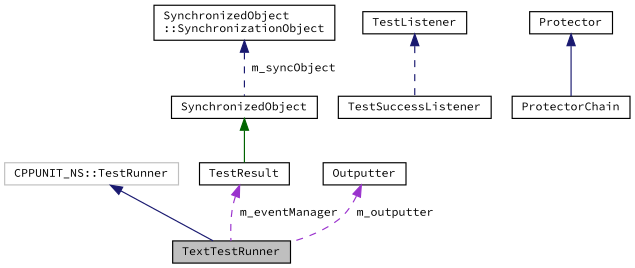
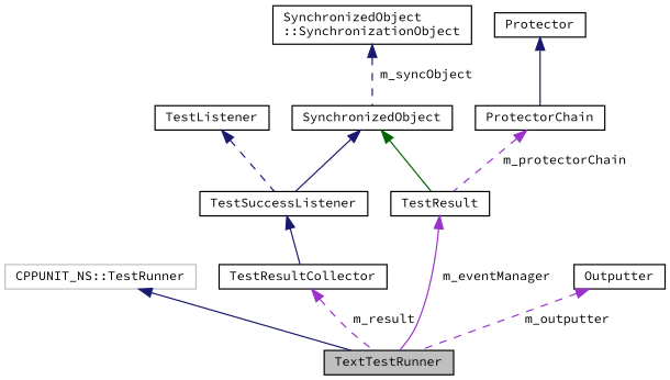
  digraph {
    fontname="Source Code Pro"
    node [color=black fillcolor=white fontname="Source Code Pro" fontsize=10 shape=record style=filled]
    edge [color=midnightblue dir=back fontname="Source Code Pro" fontsize=10 labelfontname=Helvetica labelfontsize=10 style=dashed]
    n1 [fillcolor=grey75 fontcolor=black height=0.2 label=TextTestRunner width=0.4]
    n2 [color=grey75 height=0.2 label="CPPUNIT_NS::TestRunner" width=0.4]
+   n3 [height=0.2 label=TestResultCollector width=0.4]
    n4 [height=0.2 label=TestSuccessListener width=0.4]
    n5 [height=0.2 label=TestListener width=0.4]
    n6 [height=0.2 label=SynchronizedObject width=0.4]
    n7 [height=0.2 label=TestResult width=0.4]
    n8 [height=0.2 label="SynchronizedObject\l::SynchronizationObject" width=0.4]
    n9 [height=0.2 label=ProtectorChain width=0.4]
    n10 [height=0.2 label=Protector width=0.4]
    n11 [height=0.2 label=Outputter width=0.4]
    n2 -> n1 [style=solid]
+   n3 -> n1 [color=darkorchid3 label=" m_result"]
+   n4 -> n3 [style=solid]
    n5 -> n4
+   n6 -> n4 [style=solid]
    n6 -> n7 [color=darkgreen style=solid]
-   n7 -> n1 [color=darkorchid3 label=" m_eventManager"]
+   n7 -> n1 [color=darkorchid3 label=" m_eventManager" style=solid]
    n8 -> n6 [label=" m_syncObject"]
+   n9 -> n7 [color=darkorchid3 label=" m_protectorChain"]
    n10 -> n9 [style=solid]
    n11 -> n1 [color=darkorchid3 label=" m_outputter"]
  }
